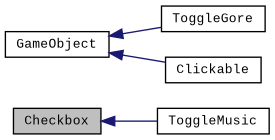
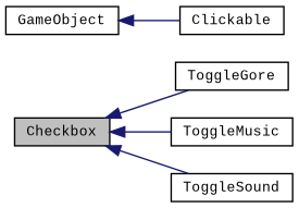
  digraph {
    fontname="Liberation Mono"
    rankdir=LR
    node [color=black fillcolor=white fontname="Liberation Mono" fontsize=10 shape=record style=filled]
    edge [color=midnightblue dir=back fontname="Liberation Mono" fontsize=10 labelfontname=Helvetica labelfontsize=10 style=solid]
    n1 [fillcolor=grey75 fontcolor=black height=0.2 label=Checkbox width=0.4]
    n2 [height=0.2 label=ToggleGore width=0.4]
    n3 [height=0.2 label=ToggleMusic width=0.4]
+   n4 [height=0.2 label=ToggleSound width=0.4]
    n5 [height=0.2 label=Clickable width=0.4]
    n6 [height=0.2 label=GameObject width=0.4]
-   n6 -> n2
+   n1 -> n2
    n1 -> n3
+   n1 -> n4
    n6 -> n5
  }
